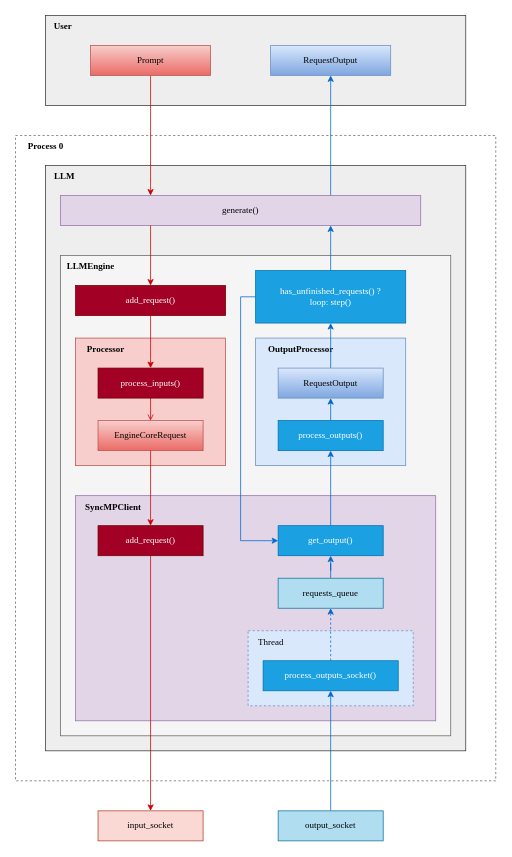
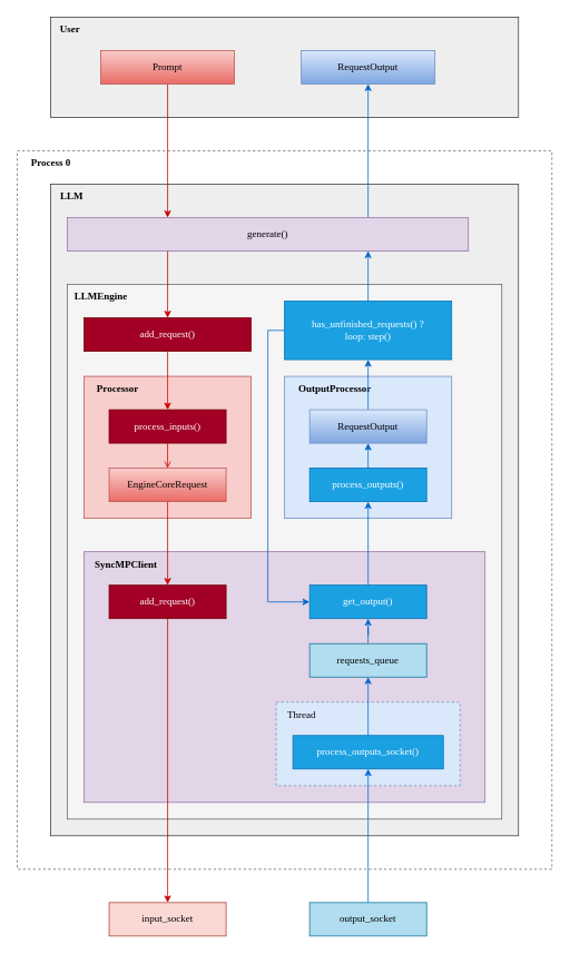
  <mxCell id="0" />
  <mxCell id="1" parent="0" />
  <mxCell id="2" value="" style="rounded=0;whiteSpace=wrap;html=1;fillColor=#eeeeee;strokeColor=#36393d;" parent="1" vertex="1"><mxGeometry x="60" y="20" width="560" height="120" as="geometry" /></mxCell>
  <mxCell id="3" value="" style="rounded=0;whiteSpace=wrap;html=1;fillColor=none;dashed=1;strokeColor=#666666;" parent="1" vertex="1"><mxGeometry x="20" y="180" width="640" height="860" as="geometry" /></mxCell>
  <mxCell id="4" value="" style="rounded=0;whiteSpace=wrap;html=1;fillColor=#eeeeee;strokeColor=#36393d;" parent="1" vertex="1"><mxGeometry x="60" y="220" width="560" height="780" as="geometry" /></mxCell>
  <mxCell id="5" value="" style="rounded=0;whiteSpace=wrap;html=1;fillColor=#f5f5f5;strokeColor=#666666;fontColor=#333333;" parent="1" vertex="1"><mxGeometry x="80" y="340" width="520" height="640" as="geometry" /></mxCell>
  <mxCell id="6" value="&lt;font face=&quot;Comic Sans MS&quot;&gt;&lt;b&gt;LLM&lt;/b&gt;&lt;/font&gt;" style="text;html=1;align=center;verticalAlign=middle;resizable=0;points=[];autosize=1;strokeColor=none;fillColor=none;" parent="1" vertex="1"><mxGeometry x="60" y="220" width="50" height="30" as="geometry" /></mxCell>
  <mxCell id="7" value="&lt;font face=&quot;Comic Sans MS&quot;&gt;&lt;b&gt;LLMEngine&lt;/b&gt;&lt;/font&gt;" style="text;html=1;align=center;verticalAlign=middle;resizable=0;points=[];autosize=1;strokeColor=none;fillColor=none;" parent="1" vertex="1"><mxGeometry x="80" y="340" width="80" height="30" as="geometry" /></mxCell>
  <mxCell id="8" style="edgeStyle=orthogonalEdgeStyle;rounded=0;orthogonalLoop=1;jettySize=auto;html=1;exitX=0.75;exitY=0;exitDx=0;exitDy=0;entryX=0.5;entryY=1;entryDx=0;entryDy=0;strokeColor=#0066CC;" parent="1" source="9" target="18" edge="1"><mxGeometry relative="1" as="geometry" /></mxCell>
  <mxCell id="9" value="&lt;font face=&quot;Comic Sans MS&quot;&gt;generate()&lt;/font&gt;" style="rounded=0;whiteSpace=wrap;html=1;fillColor=#e1d5e7;strokeColor=#9673a6;" parent="1" vertex="1"><mxGeometry x="80" y="260" width="480" height="40" as="geometry" /></mxCell>
  <mxCell id="10" value="&lt;font face=&quot;Comic Sans MS&quot;&gt;add_request()&lt;/font&gt;" style="rounded=0;whiteSpace=wrap;html=1;fillColor=#a20025;fontColor=#ffffff;strokeColor=#6F0000;" parent="1" vertex="1"><mxGeometry x="100" y="380" width="200" height="40" as="geometry" /></mxCell>
  <mxCell id="11" value="" style="rounded=0;whiteSpace=wrap;html=1;fillColor=#f8cecc;strokeColor=#b85450;" parent="1" vertex="1"><mxGeometry x="100" y="450" width="200" height="170" as="geometry" /></mxCell>
  <mxCell id="12" style="edgeStyle=orthogonalEdgeStyle;rounded=0;orthogonalLoop=1;jettySize=auto;html=1;exitX=0.5;exitY=1;exitDx=0;exitDy=0;entryX=0.5;entryY=0;entryDx=0;entryDy=0;strokeColor=#CC0000;" parent="1" source="10" target="21" edge="1"><mxGeometry relative="1" as="geometry" /></mxCell>
  <mxCell id="13" style="edgeStyle=orthogonalEdgeStyle;rounded=0;orthogonalLoop=1;jettySize=auto;html=1;exitX=0.5;exitY=0;exitDx=0;exitDy=0;entryX=0.75;entryY=1;entryDx=0;entryDy=0;strokeColor=#0066CC;" parent="1" source="14" target="9" edge="1"><mxGeometry relative="1" as="geometry" /></mxCell>
  <mxCell id="14" value="&lt;div&gt;&lt;span style=&quot;font-family: &amp;quot;Comic Sans MS&amp;quot;; text-wrap-mode: nowrap;&quot;&gt;has_unfinished_requests() ?&lt;/span&gt;&lt;/div&gt;&lt;font face=&quot;Comic Sans MS&quot;&gt;loop: step()&lt;/font&gt;" style="rounded=0;whiteSpace=wrap;html=1;fillColor=#1ba1e2;fontColor=#ffffff;strokeColor=#006EAF;" parent="1" vertex="1"><mxGeometry x="340" y="360" width="200" height="70" as="geometry" /></mxCell>
  <mxCell id="15" style="edgeStyle=orthogonalEdgeStyle;rounded=0;orthogonalLoop=1;jettySize=auto;html=1;exitX=0.25;exitY=1;exitDx=0;exitDy=0;entryX=0.5;entryY=0;entryDx=0;entryDy=0;strokeColor=#CC0000;" parent="1" source="9" target="10" edge="1"><mxGeometry relative="1" as="geometry"><mxPoint x="200" y="380" as="targetPoint" /></mxGeometry></mxCell>
  <mxCell id="16" style="edgeStyle=orthogonalEdgeStyle;rounded=0;orthogonalLoop=1;jettySize=auto;html=1;exitX=0.5;exitY=1;exitDx=0;exitDy=0;entryX=0.25;entryY=0;entryDx=0;entryDy=0;strokeColor=#CC0000;" parent="1" source="17" target="9" edge="1"><mxGeometry relative="1" as="geometry" /></mxCell>
  <mxCell id="17" value="&lt;font face=&quot;Comic Sans MS&quot;&gt;Prompt&lt;/font&gt;" style="rounded=0;whiteSpace=wrap;html=1;fillColor=#f8cecc;strokeColor=#b85450;gradientColor=#ea6b66;" parent="1" vertex="1"><mxGeometry x="120" y="60" width="160" height="40" as="geometry" /></mxCell>
  <mxCell id="18" value="&lt;font face=&quot;Comic Sans MS&quot;&gt;RequestOutput&lt;/font&gt;" style="rounded=0;whiteSpace=wrap;html=1;fillColor=#dae8fc;gradientColor=#7ea6e0;strokeColor=#6c8ebf;" parent="1" vertex="1"><mxGeometry x="360" y="60" width="160" height="40" as="geometry" /></mxCell>
  <mxCell id="19" value="&lt;font face=&quot;Comic Sans MS&quot;&gt;&lt;b&gt;Processor&lt;/b&gt;&lt;/font&gt;" style="text;html=1;align=center;verticalAlign=middle;resizable=0;points=[];autosize=1;strokeColor=none;fillColor=none;" parent="1" vertex="1"><mxGeometry x="100" y="450" width="80" height="30" as="geometry" /></mxCell>
  <mxCell id="20" style="edgeStyle=orthogonalEdgeStyle;rounded=0;orthogonalLoop=1;jettySize=auto;html=1;exitX=0.5;exitY=1;exitDx=0;exitDy=0;entryX=0.5;entryY=0;entryDx=0;entryDy=0;strokeColor=#CC0000;endArrow=open;" parent="1" source="21" target="22" edge="1"><mxGeometry relative="1" as="geometry" /></mxCell>
  <mxCell id="21" value="&lt;font face=&quot;Comic Sans MS&quot;&gt;process_inputs()&lt;/font&gt;" style="rounded=0;whiteSpace=wrap;html=1;fillColor=#a20025;fontColor=#ffffff;strokeColor=#6F0000;" parent="1" vertex="1"><mxGeometry x="130" y="490" width="140" height="40" as="geometry" /></mxCell>
  <mxCell id="22" value="&lt;font face=&quot;Comic Sans MS&quot;&gt;EngineCoreRequest&lt;/font&gt;" style="rounded=0;whiteSpace=wrap;html=1;fillColor=#f8cecc;gradientColor=#ea6b66;strokeColor=#b85450;" parent="1" vertex="1"><mxGeometry x="130" y="560" width="140" height="40" as="geometry" /></mxCell>
  <mxCell id="23" value="" style="rounded=0;whiteSpace=wrap;html=1;fillColor=#e1d5e7;strokeColor=#9673a6;" parent="1" vertex="1"><mxGeometry x="100" y="660" width="480" height="300" as="geometry" /></mxCell>
  <mxCell id="24" style="edgeStyle=orthogonalEdgeStyle;rounded=0;orthogonalLoop=1;jettySize=auto;html=1;exitX=0;exitY=0.5;exitDx=0;exitDy=0;entryX=0;entryY=0.5;entryDx=0;entryDy=0;strokeColor=#0066CC;" parent="1" source="14" target="33" edge="1"><mxGeometry relative="1" as="geometry" /></mxCell>
  <mxCell id="25" style="edgeStyle=orthogonalEdgeStyle;rounded=0;orthogonalLoop=1;jettySize=auto;html=1;exitX=0.5;exitY=1;exitDx=0;exitDy=0;entryX=0.5;entryY=0;entryDx=0;entryDy=0;strokeColor=#CC0000;" parent="1" source="22" target="30" edge="1"><mxGeometry relative="1" as="geometry" /></mxCell>
  <mxCell id="26" value="&lt;font face=&quot;Comic Sans MS&quot;&gt;&lt;b&gt;SyncMPClient&lt;/b&gt;&lt;/font&gt;" style="text;html=1;align=center;verticalAlign=middle;resizable=0;points=[];autosize=1;strokeColor=none;fillColor=none;" parent="1" vertex="1"><mxGeometry x="100" y="660" width="100" height="30" as="geometry" /></mxCell>
  <mxCell id="27" value="" style="rounded=0;whiteSpace=wrap;html=1;fillColor=#dae8fc;strokeColor=#6c8ebf;" parent="1" vertex="1"><mxGeometry x="340" y="450" width="200" height="170" as="geometry" /></mxCell>
  <mxCell id="28" value="&lt;font face=&quot;Comic Sans MS&quot;&gt;&lt;b&gt;OutputProcessor&lt;/b&gt;&lt;/font&gt;" style="text;html=1;align=center;verticalAlign=middle;resizable=0;points=[];autosize=1;strokeColor=none;fillColor=none;" parent="1" vertex="1"><mxGeometry x="340" y="450" width="120" height="30" as="geometry" /></mxCell>
  <mxCell id="29" style="edgeStyle=orthogonalEdgeStyle;rounded=0;orthogonalLoop=1;jettySize=auto;html=1;exitX=0.5;exitY=1;exitDx=0;exitDy=0;strokeColor=#CC0000;" parent="1" source="30" target="31" edge="1"><mxGeometry relative="1" as="geometry" /></mxCell>
  <mxCell id="30" value="&lt;font face=&quot;Comic Sans MS&quot;&gt;add_request()&lt;/font&gt;" style="rounded=0;whiteSpace=wrap;html=1;fillColor=#a20025;fontColor=#ffffff;strokeColor=#6F0000;" parent="1" vertex="1"><mxGeometry x="130" y="700" width="140" height="40" as="geometry" /></mxCell>
  <mxCell id="31" value="&lt;font face=&quot;Comic Sans MS&quot;&gt;input_socket&lt;/font&gt;" style="rounded=0;whiteSpace=wrap;html=1;fillColor=#fad9d5;strokeColor=#ae4132;" parent="1" vertex="1"><mxGeometry x="130" y="1080" width="140" height="40" as="geometry" /></mxCell>
  <mxCell id="32" style="edgeStyle=orthogonalEdgeStyle;rounded=0;orthogonalLoop=1;jettySize=auto;html=1;exitX=0.5;exitY=0;exitDx=0;exitDy=0;entryX=0.5;entryY=1;entryDx=0;entryDy=0;strokeColor=#0066CC;" parent="1" source="33" target="35" edge="1"><mxGeometry relative="1" as="geometry" /></mxCell>
  <mxCell id="33" value="&lt;font face=&quot;Comic Sans MS&quot;&gt;get_output()&lt;/font&gt;" style="rounded=0;whiteSpace=wrap;html=1;fillColor=#1ba1e2;fontColor=#ffffff;strokeColor=#006EAF;" parent="1" vertex="1"><mxGeometry x="370" y="700" width="140" height="40" as="geometry" /></mxCell>
  <mxCell id="34" style="edgeStyle=orthogonalEdgeStyle;rounded=0;orthogonalLoop=1;jettySize=auto;html=1;exitX=0.5;exitY=0;exitDx=0;exitDy=0;entryX=0.5;entryY=1;entryDx=0;entryDy=0;strokeColor=#0066CC;" parent="1" source="35" target="37" edge="1"><mxGeometry relative="1" as="geometry" /></mxCell>
  <mxCell id="35" value="&lt;font face=&quot;Comic Sans MS&quot;&gt;process_outputs()&lt;/font&gt;" style="rounded=0;whiteSpace=wrap;html=1;fillColor=#1ba1e2;fontColor=#ffffff;strokeColor=#006EAF;" parent="1" vertex="1"><mxGeometry x="370" y="560" width="140" height="40" as="geometry" /></mxCell>
  <mxCell id="36" style="edgeStyle=orthogonalEdgeStyle;rounded=0;orthogonalLoop=1;jettySize=auto;html=1;exitX=0.5;exitY=0;exitDx=0;exitDy=0;strokeColor=#0066CC;" parent="1" source="37" target="14" edge="1"><mxGeometry relative="1" as="geometry" /></mxCell>
  <mxCell id="37" value="&lt;span style=&quot;font-family: &amp;quot;Comic Sans MS&amp;quot;;&quot;&gt;RequestOutput&lt;/span&gt;" style="rounded=0;whiteSpace=wrap;html=1;fillColor=#dae8fc;gradientColor=#7ea6e0;strokeColor=#6c8ebf;" parent="1" vertex="1"><mxGeometry x="370" y="490" width="140" height="40" as="geometry" /></mxCell>
  <mxCell id="38" style="edgeStyle=orthogonalEdgeStyle;rounded=0;orthogonalLoop=1;jettySize=auto;html=1;exitX=0.5;exitY=0;exitDx=0;exitDy=0;strokeColor=#0066CC;" parent="1" source="39" target="33" edge="1"><mxGeometry relative="1" as="geometry" /></mxCell>
  <mxCell id="39" value="&lt;font face=&quot;Comic Sans MS&quot;&gt;requests_queue&lt;/font&gt;" style="rounded=0;whiteSpace=wrap;html=1;fillColor=#b1ddf0;strokeColor=#10739e;" parent="1" vertex="1"><mxGeometry x="370" y="770" width="140" height="40" as="geometry" /></mxCell>
  <mxCell id="40" value="" style="rounded=0;whiteSpace=wrap;html=1;dashed=1;strokeColor=#6c8ebf;fillColor=#dae8fc;" parent="1" vertex="1"><mxGeometry x="330" y="840" width="220" height="100" as="geometry" /></mxCell>
- <mxCell id="41" style="edgeStyle=orthogonalEdgeStyle;rounded=0;orthogonalLoop=1;jettySize=auto;html=1;exitX=0.5;exitY=0;exitDx=0;exitDy=0;strokeColor=#0066CC;dashed=1;" parent="1" source="42" target="39" edge="1"><mxGeometry relative="1" as="geometry"><Array as="points"><mxPoint x="440" y="870" /><mxPoint x="440" y="870" /></Array></mxGeometry></mxCell>
+ <mxCell id="41" style="edgeStyle=orthogonalEdgeStyle;rounded=0;orthogonalLoop=1;jettySize=auto;html=1;exitX=0.5;exitY=0;exitDx=0;exitDy=0;strokeColor=#0066CC;" parent="1" source="42" target="39" edge="1"><mxGeometry relative="1" as="geometry"><Array as="points"><mxPoint x="440" y="870" /><mxPoint x="440" y="870" /></Array></mxGeometry></mxCell>
  <mxCell id="42" value="&lt;font face=&quot;Comic Sans MS&quot;&gt;process_outputs_socket()&lt;/font&gt;" style="rounded=0;whiteSpace=wrap;html=1;fillColor=#1ba1e2;fontColor=#ffffff;strokeColor=#006EAF;" parent="1" vertex="1"><mxGeometry x="350" y="880" width="180" height="40" as="geometry" /></mxCell>
  <mxCell id="43" value="&lt;font face=&quot;Comic Sans MS&quot;&gt;Thread&lt;/font&gt;" style="text;html=1;align=center;verticalAlign=middle;resizable=0;points=[];autosize=1;strokeColor=none;fillColor=none;" parent="1" vertex="1"><mxGeometry x="330" y="840" width="60" height="30" as="geometry" /></mxCell>
  <mxCell id="44" style="edgeStyle=orthogonalEdgeStyle;rounded=0;orthogonalLoop=1;jettySize=auto;html=1;exitX=0.5;exitY=0;exitDx=0;exitDy=0;entryX=0.5;entryY=1;entryDx=0;entryDy=0;strokeColor=#0066CC;" parent="1" source="45" target="42" edge="1"><mxGeometry relative="1" as="geometry" /></mxCell>
  <mxCell id="45" value="&lt;font face=&quot;Comic Sans MS&quot;&gt;output_socket&lt;/font&gt;" style="rounded=0;whiteSpace=wrap;html=1;fillColor=#b1ddf0;strokeColor=#10739e;" parent="1" vertex="1"><mxGeometry x="370" y="1080" width="140" height="40" as="geometry" /></mxCell>
  <mxCell id="46" value="&lt;font face=&quot;Comic Sans MS&quot;&gt;&lt;b&gt;User&lt;/b&gt;&lt;/font&gt;" style="text;html=1;align=center;verticalAlign=middle;resizable=0;points=[];autosize=1;strokeColor=none;fillColor=none;" parent="1" vertex="1"><mxGeometry x="60" y="20" width="45" height="27" as="geometry" /></mxCell>
  <mxCell id="47" value="&lt;font face=&quot;Comic Sans MS&quot;&gt;&lt;b&gt;Process 0&lt;/b&gt;&lt;/font&gt;" style="text;html=1;align=center;verticalAlign=middle;resizable=0;points=[];autosize=1;strokeColor=none;fillColor=none;" parent="1" vertex="1"><mxGeometry x="20" y="180" width="80" height="30" as="geometry" /></mxCell>
